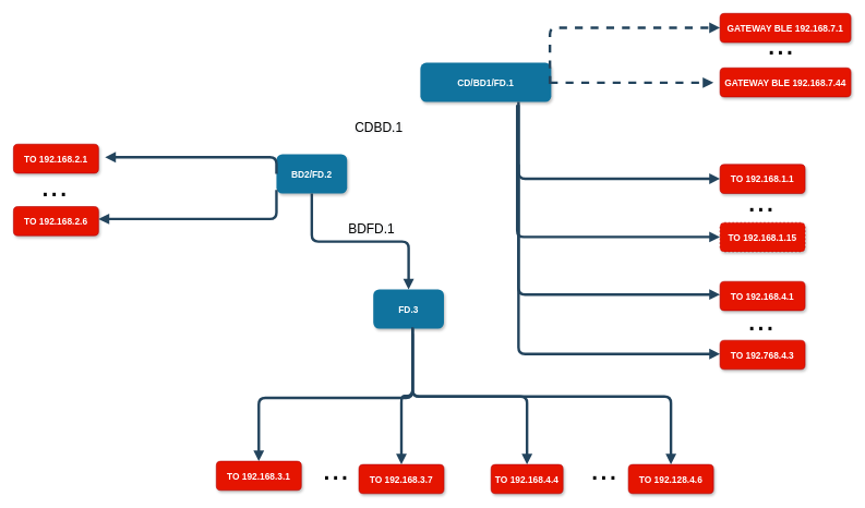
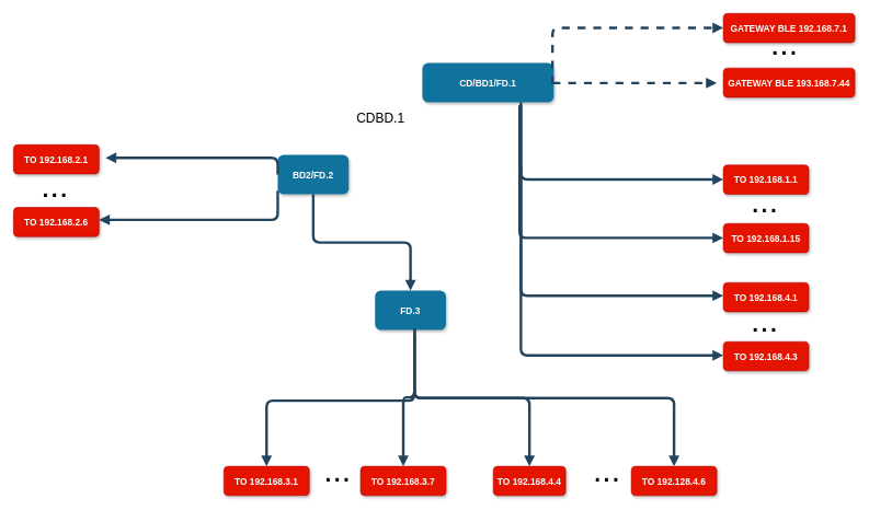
  <mxCell id="0" />
  <mxCell id="1" parent="0" />
  <mxCell id="2" value="CD/BD1/FD.1" style="rounded=1;fillColor=#10739E;strokeColor=none;shadow=1;gradientColor=none;fontStyle=1;fontColor=#FFFFFF;fontSize=14;" parent="1" vertex="1"><mxGeometry x="642" y="95.5" width="200" height="60" as="geometry" /></mxCell>
  <mxCell id="3" value="BD2/FD.2" style="rounded=1;fillColor=#10739E;strokeColor=none;shadow=1;gradientColor=none;fontStyle=1;fontColor=#FFFFFF;fontSize=14;" parent="1" vertex="1"><mxGeometry x="422" y="235.5" width="108" height="60" as="geometry" /></mxCell>
  <mxCell id="4" value="FD.3" style="rounded=1;fillColor=#10739E;strokeColor=none;shadow=1;gradientColor=none;fontStyle=1;fontColor=#FFFFFF;fontSize=14;" parent="1" vertex="1"><mxGeometry x="570" y="442.25" width="108" height="60" as="geometry" /></mxCell>
  <mxCell id="5" value="" style="edgeStyle=elbowEdgeStyle;elbow=vertical;strokeWidth=4;endArrow=block;endFill=1;fontStyle=1;strokeColor=#23445D;entryX=0.5;entryY=0;entryDx=0;entryDy=0;" parent="1" target="4" edge="1"><mxGeometry x="-244" y="305.5" width="100" height="100" as="geometry"><mxPoint x="476" y="295.5" as="sourcePoint" /><mxPoint x="210" y="375.5" as="targetPoint" /></mxGeometry></mxCell>
  <mxCell id="6" value="TO 192.168.1.1" style="rounded=1;fillColor=#e51400;strokeColor=#B20000;shadow=1;fontStyle=1;fontColor=#ffffff;fontSize=14;" parent="1" vertex="1"><mxGeometry x="1100" y="251" width="130" height="44.5" as="geometry" /></mxCell>
- <mxCell id="7" value="TO 192.168.1.15" style="rounded=1;fillColor=#e51400;strokeColor=#B20000;shadow=1;fontStyle=1;fontColor=#ffffff;fontSize=14;dashed=1;" parent="1" vertex="1"><mxGeometry x="1100" y="340" width="130" height="44.5" as="geometry" /></mxCell>
+ <mxCell id="7" value="TO 192.168.1.15" style="rounded=1;fillColor=#e51400;strokeColor=#B20000;shadow=1;fontStyle=1;fontColor=#ffffff;fontSize=14;" parent="1" vertex="1"><mxGeometry x="1100" y="340" width="130" height="44.5" as="geometry" /></mxCell>
  <mxCell id="8" value="TO 192.168.4.1" style="rounded=1;fillColor=#e51400;strokeColor=#B20000;shadow=1;fontStyle=1;fontColor=#ffffff;fontSize=14;" parent="1" vertex="1"><mxGeometry x="1100" y="430" width="130" height="44.5" as="geometry" /></mxCell>
- <mxCell id="9" value="TO 192.768.4.3" style="rounded=1;fillColor=#e51400;strokeColor=#B20000;shadow=1;fontStyle=1;fontColor=#ffffff;fontSize=14;" parent="1" vertex="1"><mxGeometry x="1100" y="520" width="130" height="44.5" as="geometry" /></mxCell>
+ <mxCell id="9" value="TO 192.168.4.3" style="rounded=1;fillColor=#e51400;strokeColor=#B20000;shadow=1;fontStyle=1;fontColor=#ffffff;fontSize=14;" parent="1" vertex="1"><mxGeometry x="1100" y="520" width="130" height="44.5" as="geometry" /></mxCell>
  <mxCell id="10" value="" style="edgeStyle=elbowEdgeStyle;elbow=vertical;strokeWidth=4;endArrow=block;endFill=1;fontStyle=1;strokeColor=#23445D;entryX=0;entryY=0.5;entryDx=0;entryDy=0;" parent="1" target="7" edge="1"><mxGeometry x="155" y="210" width="100" height="100" as="geometry"><mxPoint x="790" y="160" as="sourcePoint" /><mxPoint x="1070" y="170" as="targetPoint" /><Array as="points"><mxPoint x="960" y="362" /><mxPoint x="1030" y="410" /><mxPoint x="1030" y="330" /><mxPoint x="1020" y="330" /><mxPoint x="920" y="270" /><mxPoint x="960" y="270" /><mxPoint x="870" y="260" /><mxPoint x="970" y="370" /></Array></mxGeometry></mxCell>
  <mxCell id="11" value="" style="edgeStyle=elbowEdgeStyle;elbow=vertical;strokeWidth=4;endArrow=block;endFill=1;fontStyle=1;strokeColor=#23445D;entryX=0;entryY=0.5;entryDx=0;entryDy=0;exitX=0.75;exitY=1;exitDx=0;exitDy=0;" parent="1" edge="1"><mxGeometry x="165" y="220" width="100" height="100" as="geometry"><mxPoint x="792" y="155.5" as="sourcePoint" /><mxPoint x="1100" y="273.25" as="targetPoint" /><Array as="points"><mxPoint x="930" y="273" /><mxPoint x="1040" y="420" /><mxPoint x="1040" y="340" /><mxPoint x="1030" y="340" /><mxPoint x="930" y="280" /><mxPoint x="970" y="280" /><mxPoint x="880" y="270" /><mxPoint x="980" y="380" /></Array></mxGeometry></mxCell>
  <mxCell id="12" value="" style="edgeStyle=elbowEdgeStyle;elbow=vertical;strokeWidth=4;endArrow=block;endFill=1;fontStyle=1;strokeColor=#23445D;" parent="1" edge="1"><mxGeometry x="165" y="334.5" width="100" height="100" as="geometry"><mxPoint x="792" y="160" as="sourcePoint" /><mxPoint x="1100" y="450" as="targetPoint" /><Array as="points"><mxPoint x="950" y="450" /><mxPoint x="1040" y="534.5" /><mxPoint x="1040" y="454.5" /><mxPoint x="1030" y="454.5" /><mxPoint x="930" y="394.5" /><mxPoint x="970" y="394.5" /><mxPoint x="880" y="384.5" /><mxPoint x="980" y="494.5" /></Array></mxGeometry></mxCell>
  <mxCell id="13" value="&lt;div style=&quot;text-align: center&quot;&gt;&lt;span style=&quot;font-size: 50px&quot;&gt;&lt;font face=&quot;helvetica&quot;&gt;...&lt;/font&gt;&lt;/span&gt;&lt;/div&gt;" style="text;whiteSpace=wrap;html=1;" parent="1" vertex="1"><mxGeometry x="1140" y="270" width="70" height="40" as="geometry" /></mxCell>
  <mxCell id="14" value="&lt;div style=&quot;text-align: center&quot;&gt;&lt;span style=&quot;font-size: 50px&quot;&gt;&lt;font face=&quot;helvetica&quot;&gt;...&lt;/font&gt;&lt;/span&gt;&lt;/div&gt;" style="text;whiteSpace=wrap;html=1;" parent="1" vertex="1"><mxGeometry x="1140" y="452.25" width="70" height="40" as="geometry" /></mxCell>
- <mxCell id="15" value="TO 192.168.3.1" style="rounded=1;fillColor=#e51400;strokeColor=#B20000;shadow=1;fontStyle=1;fontColor=#ffffff;fontSize=14;" parent="1" vertex="1"><mxGeometry x="330" y="705" width="130" height="44.5" as="geometry" /></mxCell>
+ <mxCell id="15" value="TO 192.168.3.1" style="rounded=1;fillColor=#e51400;strokeColor=#B20000;shadow=1;fontStyle=1;fontColor=#ffffff;fontSize=14;" parent="1" vertex="1"><mxGeometry x="340" y="710" width="130" height="44.5" as="geometry" /></mxCell>
  <mxCell id="16" value="TO 192.168.3.7" style="rounded=1;fillColor=#e51400;strokeColor=#B20000;shadow=1;fontStyle=1;fontColor=#ffffff;fontSize=14;" parent="1" vertex="1"><mxGeometry x="548" y="710" width="130" height="44.5" as="geometry" /></mxCell>
  <mxCell id="17" value="&lt;div style=&quot;text-align: center&quot;&gt;&lt;span style=&quot;font-size: 50px&quot;&gt;&lt;font face=&quot;helvetica&quot;&gt;...&lt;/font&gt;&lt;/span&gt;&lt;/div&gt;" style="text;whiteSpace=wrap;html=1;" parent="1" vertex="1"><mxGeometry x="490" y="680" width="70" height="40" as="geometry" /></mxCell>
  <mxCell id="18" value="TO 192.168.4.4" style="rounded=1;fillColor=#e51400;strokeColor=#B20000;shadow=1;fontStyle=1;fontColor=#ffffff;fontSize=14;" parent="1" vertex="1"><mxGeometry x="750" y="710" width="110" height="44.5" as="geometry" /></mxCell>
  <mxCell id="19" value="TO 192.128.4.6" style="rounded=1;fillColor=#e51400;strokeColor=#B20000;shadow=1;fontStyle=1;fontColor=#ffffff;fontSize=14;" parent="1" vertex="1"><mxGeometry x="960" y="710" width="130" height="44.5" as="geometry" /></mxCell>
  <mxCell id="20" value="&lt;div style=&quot;text-align: center&quot;&gt;&lt;span style=&quot;font-size: 50px&quot;&gt;&lt;font face=&quot;helvetica&quot;&gt;...&lt;/font&gt;&lt;/span&gt;&lt;/div&gt;" style="text;whiteSpace=wrap;html=1;" parent="1" vertex="1"><mxGeometry x="900" y="680" width="70" height="40" as="geometry" /></mxCell>
  <mxCell id="21" value="" style="edgeStyle=elbowEdgeStyle;elbow=vertical;strokeWidth=4;endArrow=block;endFill=1;fontStyle=1;strokeColor=#23445D;entryX=0.5;entryY=0;entryDx=0;entryDy=0;" parent="1" target="19" edge="1"><mxGeometry x="-90" y="512.25" width="100" height="100" as="geometry"><mxPoint x="630" y="502" as="sourcePoint" /><mxPoint x="778" y="649" as="targetPoint" /></mxGeometry></mxCell>
  <mxCell id="22" value="" style="edgeStyle=elbowEdgeStyle;elbow=vertical;strokeWidth=4;endArrow=block;endFill=1;fontStyle=1;strokeColor=#23445D;entryX=0.5;entryY=0;entryDx=0;entryDy=0;" parent="1" target="18" edge="1"><mxGeometry x="-80" y="512.25" width="100" height="100" as="geometry"><mxPoint x="630" y="502" as="sourcePoint" /><mxPoint x="1035" y="710" as="targetPoint" /></mxGeometry></mxCell>
  <mxCell id="23" value="" style="edgeStyle=elbowEdgeStyle;elbow=vertical;strokeWidth=4;endArrow=block;endFill=1;fontStyle=1;strokeColor=#23445D;entryX=0.5;entryY=0;entryDx=0;entryDy=0;" parent="1" target="16" edge="1"><mxGeometry x="-70" y="522.25" width="100" height="100" as="geometry"><mxPoint x="630" y="500" as="sourcePoint" /><mxPoint x="825" y="720" as="targetPoint" /></mxGeometry></mxCell>
  <mxCell id="24" value="" style="edgeStyle=elbowEdgeStyle;elbow=vertical;strokeWidth=4;endArrow=block;endFill=1;fontStyle=1;strokeColor=#23445D;entryX=0.5;entryY=0;entryDx=0;entryDy=0;" parent="1" target="15" edge="1"><mxGeometry x="-60" y="532.25" width="100" height="100" as="geometry"><mxPoint x="630" y="510" as="sourcePoint" /><mxPoint x="623" y="720" as="targetPoint" /></mxGeometry></mxCell>
  <mxCell id="25" value="TO 192.168.2.1" style="rounded=1;fillColor=#e51400;strokeColor=#B20000;shadow=1;fontStyle=1;fontColor=#ffffff;fontSize=14;" parent="1" vertex="1"><mxGeometry x="20" y="220" width="130" height="44.5" as="geometry" /></mxCell>
  <mxCell id="26" value="TO 192.168.2.6" style="rounded=1;fillColor=#e51400;strokeColor=#B20000;shadow=1;fontStyle=1;fontColor=#ffffff;fontSize=14;" parent="1" vertex="1"><mxGeometry x="20" y="315.5" width="130" height="44.5" as="geometry" /></mxCell>
  <mxCell id="27" value="" style="edgeStyle=elbowEdgeStyle;elbow=vertical;strokeWidth=4;endArrow=block;endFill=1;fontStyle=1;strokeColor=#23445D;exitX=0;exitY=0.5;exitDx=0;exitDy=0;" parent="1" source="3" edge="1"><mxGeometry x="-417" y="114.5" width="100" height="100" as="geometry"><mxPoint x="210" y="50" as="sourcePoint" /><mxPoint x="160" y="240" as="targetPoint" /><Array as="points"><mxPoint x="290" y="240" /><mxPoint x="458" y="314.5" /><mxPoint x="458" y="234.5" /><mxPoint x="448" y="234.5" /><mxPoint x="348" y="174.5" /><mxPoint x="388" y="174.5" /><mxPoint x="298" y="164.5" /><mxPoint x="398" y="274.5" /></Array></mxGeometry></mxCell>
  <mxCell id="28" value="" style="edgeStyle=elbowEdgeStyle;elbow=vertical;strokeWidth=4;endArrow=block;endFill=1;fontStyle=1;strokeColor=#23445D;" parent="1" edge="1"><mxGeometry x="-427" y="209" width="100" height="100" as="geometry"><mxPoint x="422" y="290" as="sourcePoint" /><mxPoint x="150" y="334.5" as="targetPoint" /><Array as="points"><mxPoint x="280" y="334.5" /><mxPoint x="448" y="409" /><mxPoint x="448" y="329" /><mxPoint x="438" y="329" /><mxPoint x="338" y="269" /><mxPoint x="378" y="269" /><mxPoint x="288" y="259" /><mxPoint x="388" y="369" /></Array></mxGeometry></mxCell>
  <mxCell id="29" value="&lt;div style=&quot;text-align: center&quot;&gt;&lt;span style=&quot;font-size: 50px&quot;&gt;&lt;font face=&quot;helvetica&quot;&gt;...&lt;/font&gt;&lt;/span&gt;&lt;/div&gt;" style="text;whiteSpace=wrap;html=1;" parent="1" vertex="1"><mxGeometry x="60" y="245.5" width="70" height="40" as="geometry" /></mxCell>
- <mxCell id="30" value="&lt;span style=&quot;color: rgb(0 , 0 , 0) ; font-family: &amp;#34;calibri&amp;#34; , sans-serif ; font-style: normal ; font-weight: 400 ; letter-spacing: normal ; text-align: left ; text-indent: 0px ; text-transform: none ; word-spacing: 0px ; background-color: rgb(248 , 249 , 250) ; float: none ; display: inline&quot;&gt;&lt;font style=&quot;font-size: 20px&quot;&gt;CDBD.1&lt;/font&gt;&lt;/span&gt;" style="text;whiteSpace=wrap;html=1;" parent="1" vertex="1"><mxGeometry x="540" y="175" width="110" height="40" as="geometry" /></mxCell>
- <mxCell id="31" value="&lt;span style=&quot;color: rgb(0 , 0 , 0) ; font-family: &amp;#34;calibri&amp;#34; , sans-serif ; font-style: normal ; font-weight: 400 ; letter-spacing: normal ; text-align: left ; text-indent: 0px ; text-transform: none ; word-spacing: 0px ; background-color: rgb(248 , 249 , 250) ; float: none ; display: inline&quot;&gt;&lt;font style=&quot;font-size: 20px&quot;&gt;BDFD.1&lt;/font&gt;&lt;/span&gt;" style="text;whiteSpace=wrap;html=1;" parent="1" vertex="1"><mxGeometry x="530" y="330" width="140" height="40" as="geometry" /></mxCell>
+ <mxCell id="30" value="&lt;span style=&quot;color: rgb(0 , 0 , 0) ; font-family: &amp;#34;calibri&amp;#34; , sans-serif ; font-style: normal ; font-weight: 400 ; letter-spacing: normal ; text-align: left ; text-indent: 0px ; text-transform: none ; word-spacing: 0px ; background-color: rgb(248 , 249 , 250) ; float: none ; display: inline&quot;&gt;&lt;font style=&quot;font-size: 20px&quot;&gt;CDBD.1&lt;/font&gt;&lt;/span&gt;" style="text;whiteSpace=wrap;html=1;" parent="1" vertex="1"><mxGeometry x="540" y="160" width="110" height="40" as="geometry" /></mxCell>
  <mxCell id="32" value="" style="edgeStyle=elbowEdgeStyle;elbow=vertical;strokeWidth=4;endArrow=block;endFill=1;fontStyle=1;strokeColor=#23445D;" parent="1" edge="1"><mxGeometry x="165" y="425.5" width="100" height="100" as="geometry"><mxPoint x="792" y="251" as="sourcePoint" /><mxPoint x="1100" y="541" as="targetPoint" /><Array as="points"><mxPoint x="950" y="541" /><mxPoint x="1040" y="625.5" /><mxPoint x="1040" y="545.5" /><mxPoint x="1030" y="545.5" /><mxPoint x="930" y="485.5" /><mxPoint x="970" y="485.5" /><mxPoint x="880" y="475.5" /><mxPoint x="980" y="585.5" /></Array></mxGeometry></mxCell>
  <mxCell id="33" value="GATEWAY BLE 192.168.7.1" style="rounded=1;fillColor=#e51400;strokeColor=#B20000;shadow=1;fontStyle=1;fontColor=#ffffff;fontSize=14;" parent="1" vertex="1"><mxGeometry x="1100" y="20" width="200" height="44.5" as="geometry" /></mxCell>
- <mxCell id="34" value="GATEWAY BLE 192.168.7.44" style="rounded=1;fillColor=#e51400;strokeColor=#B20000;shadow=1;fontStyle=1;fontColor=#ffffff;fontSize=14;" parent="1" vertex="1"><mxGeometry x="1100" y="103.25" width="200" height="44.5" as="geometry" /></mxCell>
+ <mxCell id="34" value="GATEWAY BLE 193.168.7.44" style="rounded=1;fillColor=#e51400;strokeColor=#B20000;shadow=1;fontStyle=1;fontColor=#ffffff;fontSize=14;" parent="1" vertex="1"><mxGeometry x="1100" y="103.25" width="200" height="44.5" as="geometry" /></mxCell>
  <mxCell id="35" value="&lt;div style=&quot;text-align: center&quot;&gt;&lt;span style=&quot;font-size: 50px&quot;&gt;&lt;font face=&quot;helvetica&quot;&gt;...&lt;/font&gt;&lt;/span&gt;&lt;/div&gt;" style="text;whiteSpace=wrap;html=1;" parent="1" vertex="1"><mxGeometry x="1170" y="30" width="70" height="40" as="geometry" /></mxCell>
  <mxCell id="36" value="" style="edgeStyle=elbowEdgeStyle;elbow=vertical;strokeWidth=4;endArrow=block;endFill=1;fontStyle=1;strokeColor=#23445D;entryX=0;entryY=0.5;entryDx=0;entryDy=0;dashed=1;" parent="1" target="33" edge="1"><mxGeometry x="220" y="192.25" width="100" height="100" as="geometry"><mxPoint x="840" y="128" as="sourcePoint" /><mxPoint x="1155" y="245.5" as="targetPoint" /><Array as="points"><mxPoint x="940" y="42" /><mxPoint x="1095" y="392.25" /><mxPoint x="1095" y="312.25" /><mxPoint x="1085" y="312.25" /><mxPoint x="985" y="252.25" /><mxPoint x="1025" y="252.25" /><mxPoint x="935" y="242.25" /><mxPoint x="1035" y="352.25" /></Array></mxGeometry></mxCell>
  <mxCell id="37" value="" style="edgeStyle=elbowEdgeStyle;elbow=vertical;strokeWidth=4;endArrow=block;endFill=1;fontStyle=1;strokeColor=#23445D;dashed=1;" parent="1" edge="1"><mxGeometry x="230" y="202.25" width="100" height="100" as="geometry"><mxPoint x="840" y="126" as="sourcePoint" /><mxPoint x="1090" y="126" as="targetPoint" /><Array as="points"><mxPoint x="980" y="126" /><mxPoint x="1105" y="402.25" /><mxPoint x="1105" y="322.25" /><mxPoint x="1095" y="322.25" /><mxPoint x="995" y="262.25" /><mxPoint x="1035" y="262.25" /><mxPoint x="945" y="252.25" /><mxPoint x="1045" y="362.25" /></Array></mxGeometry></mxCell>
